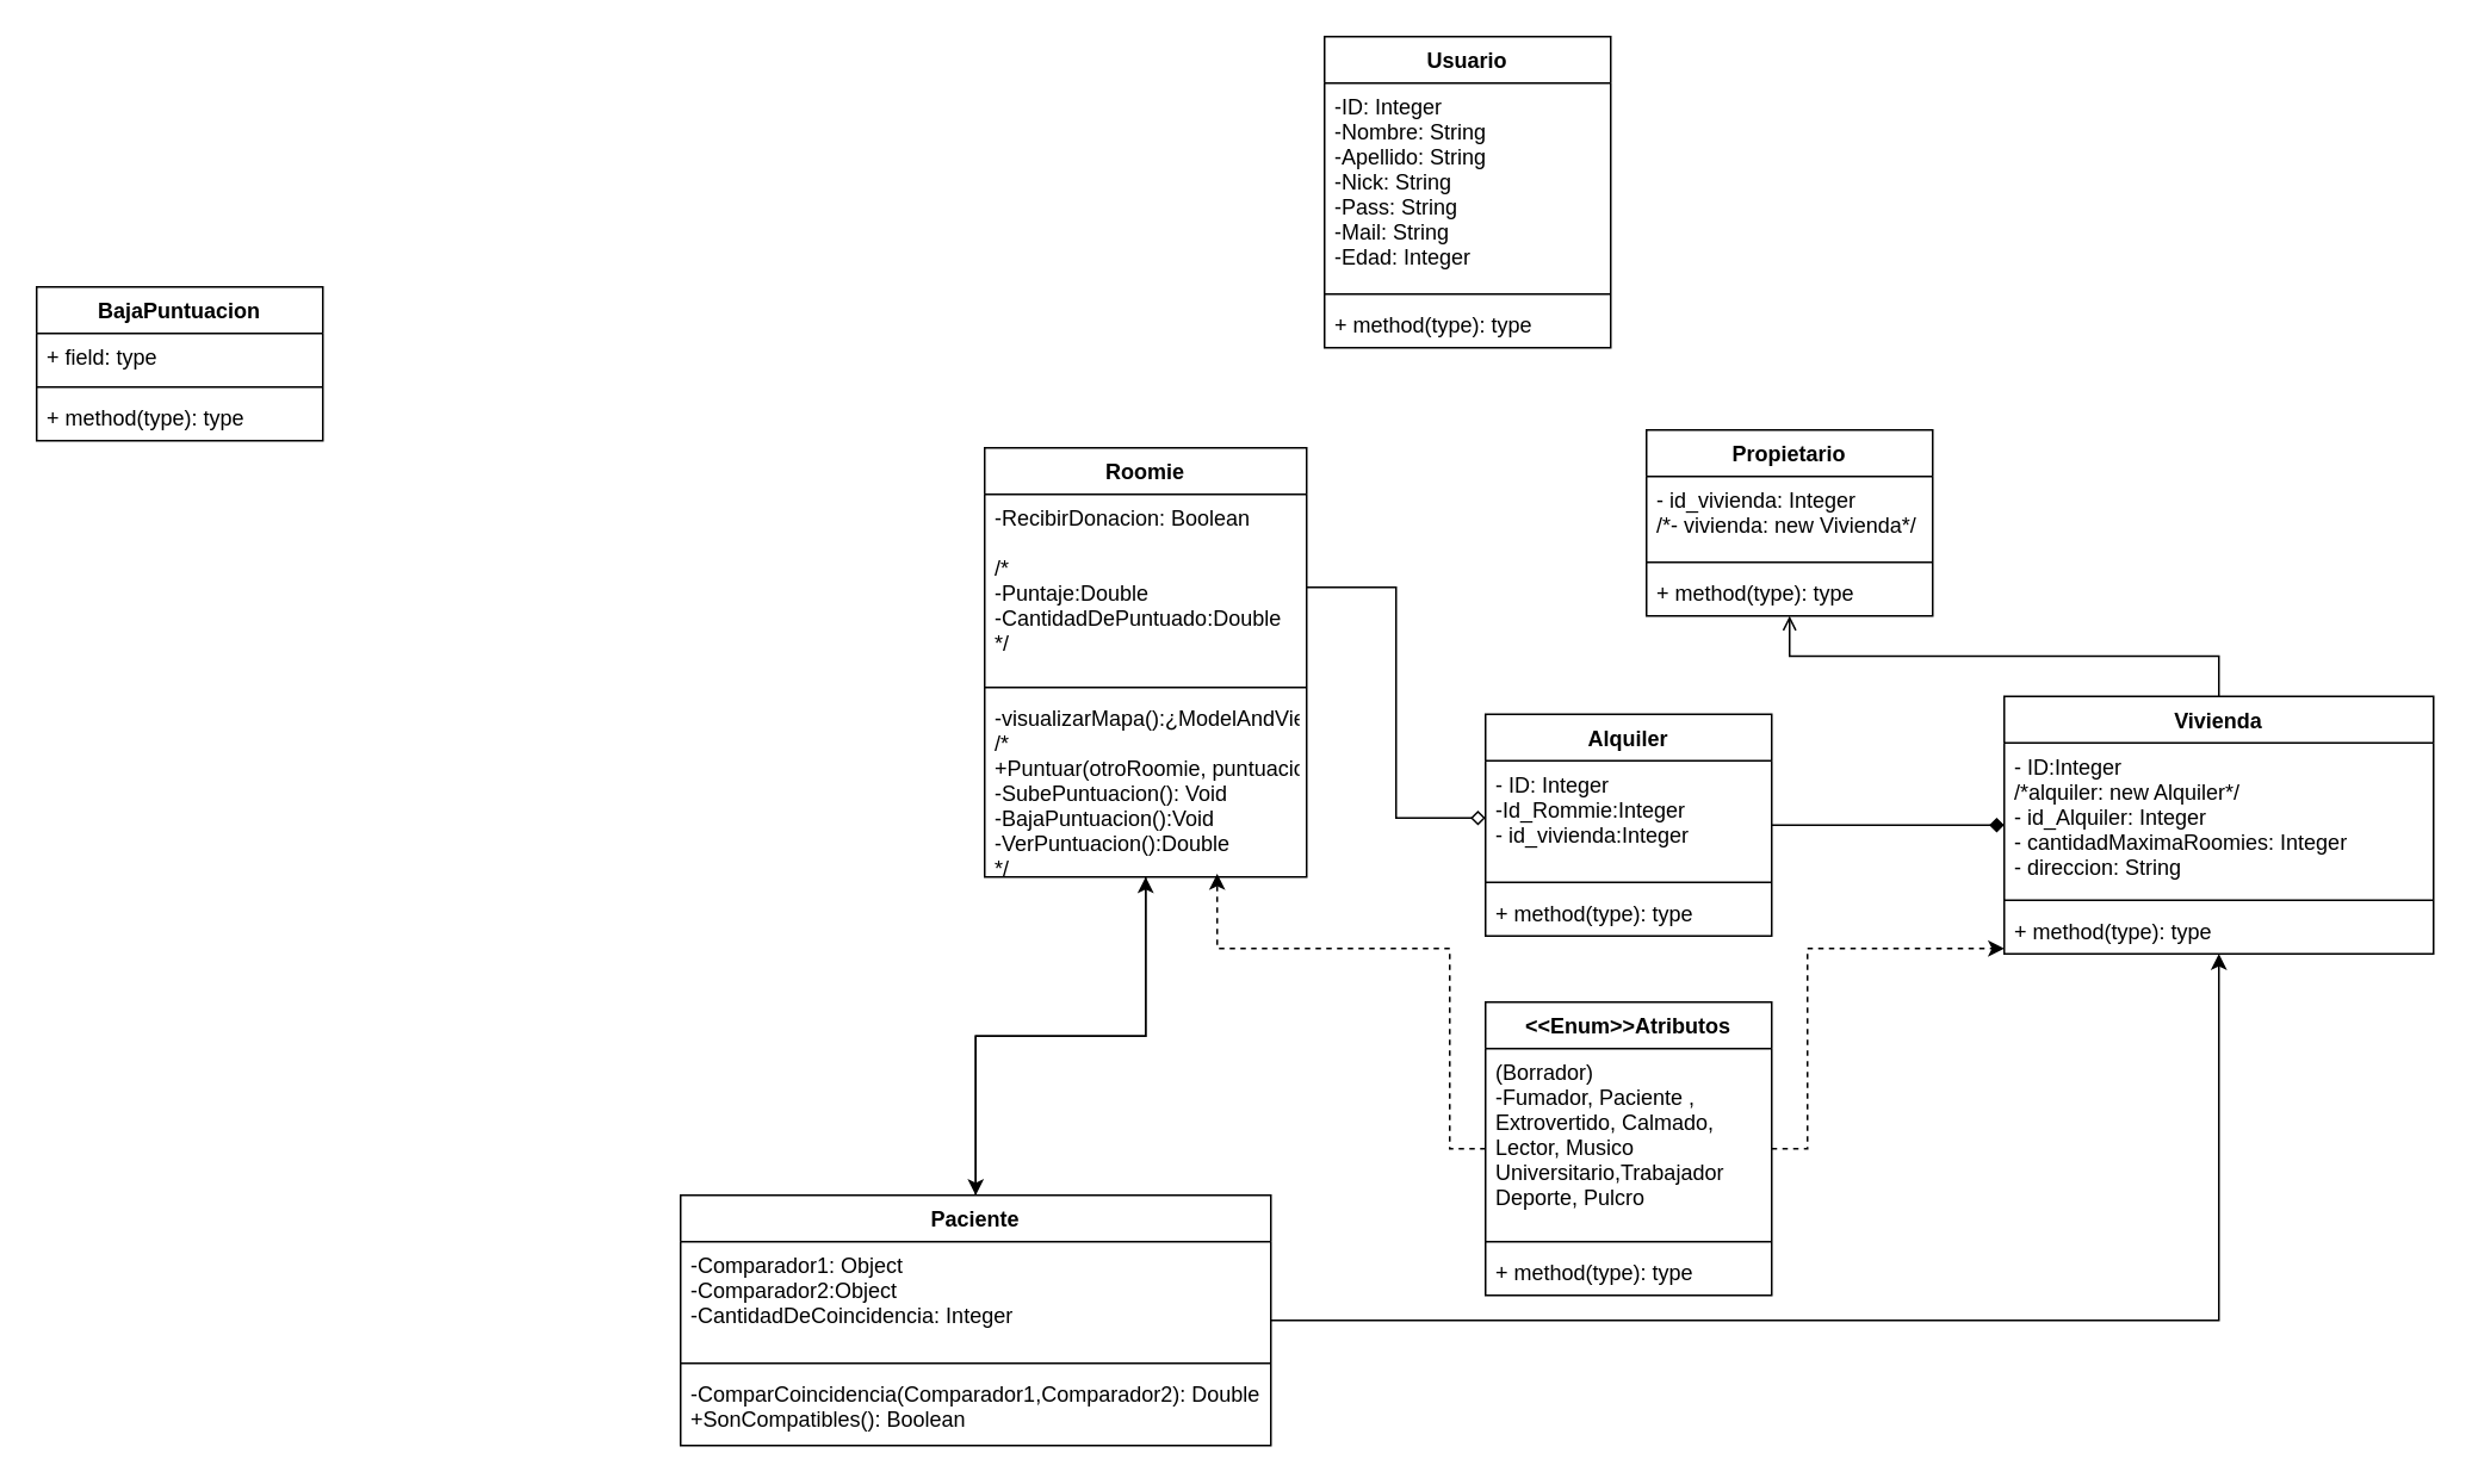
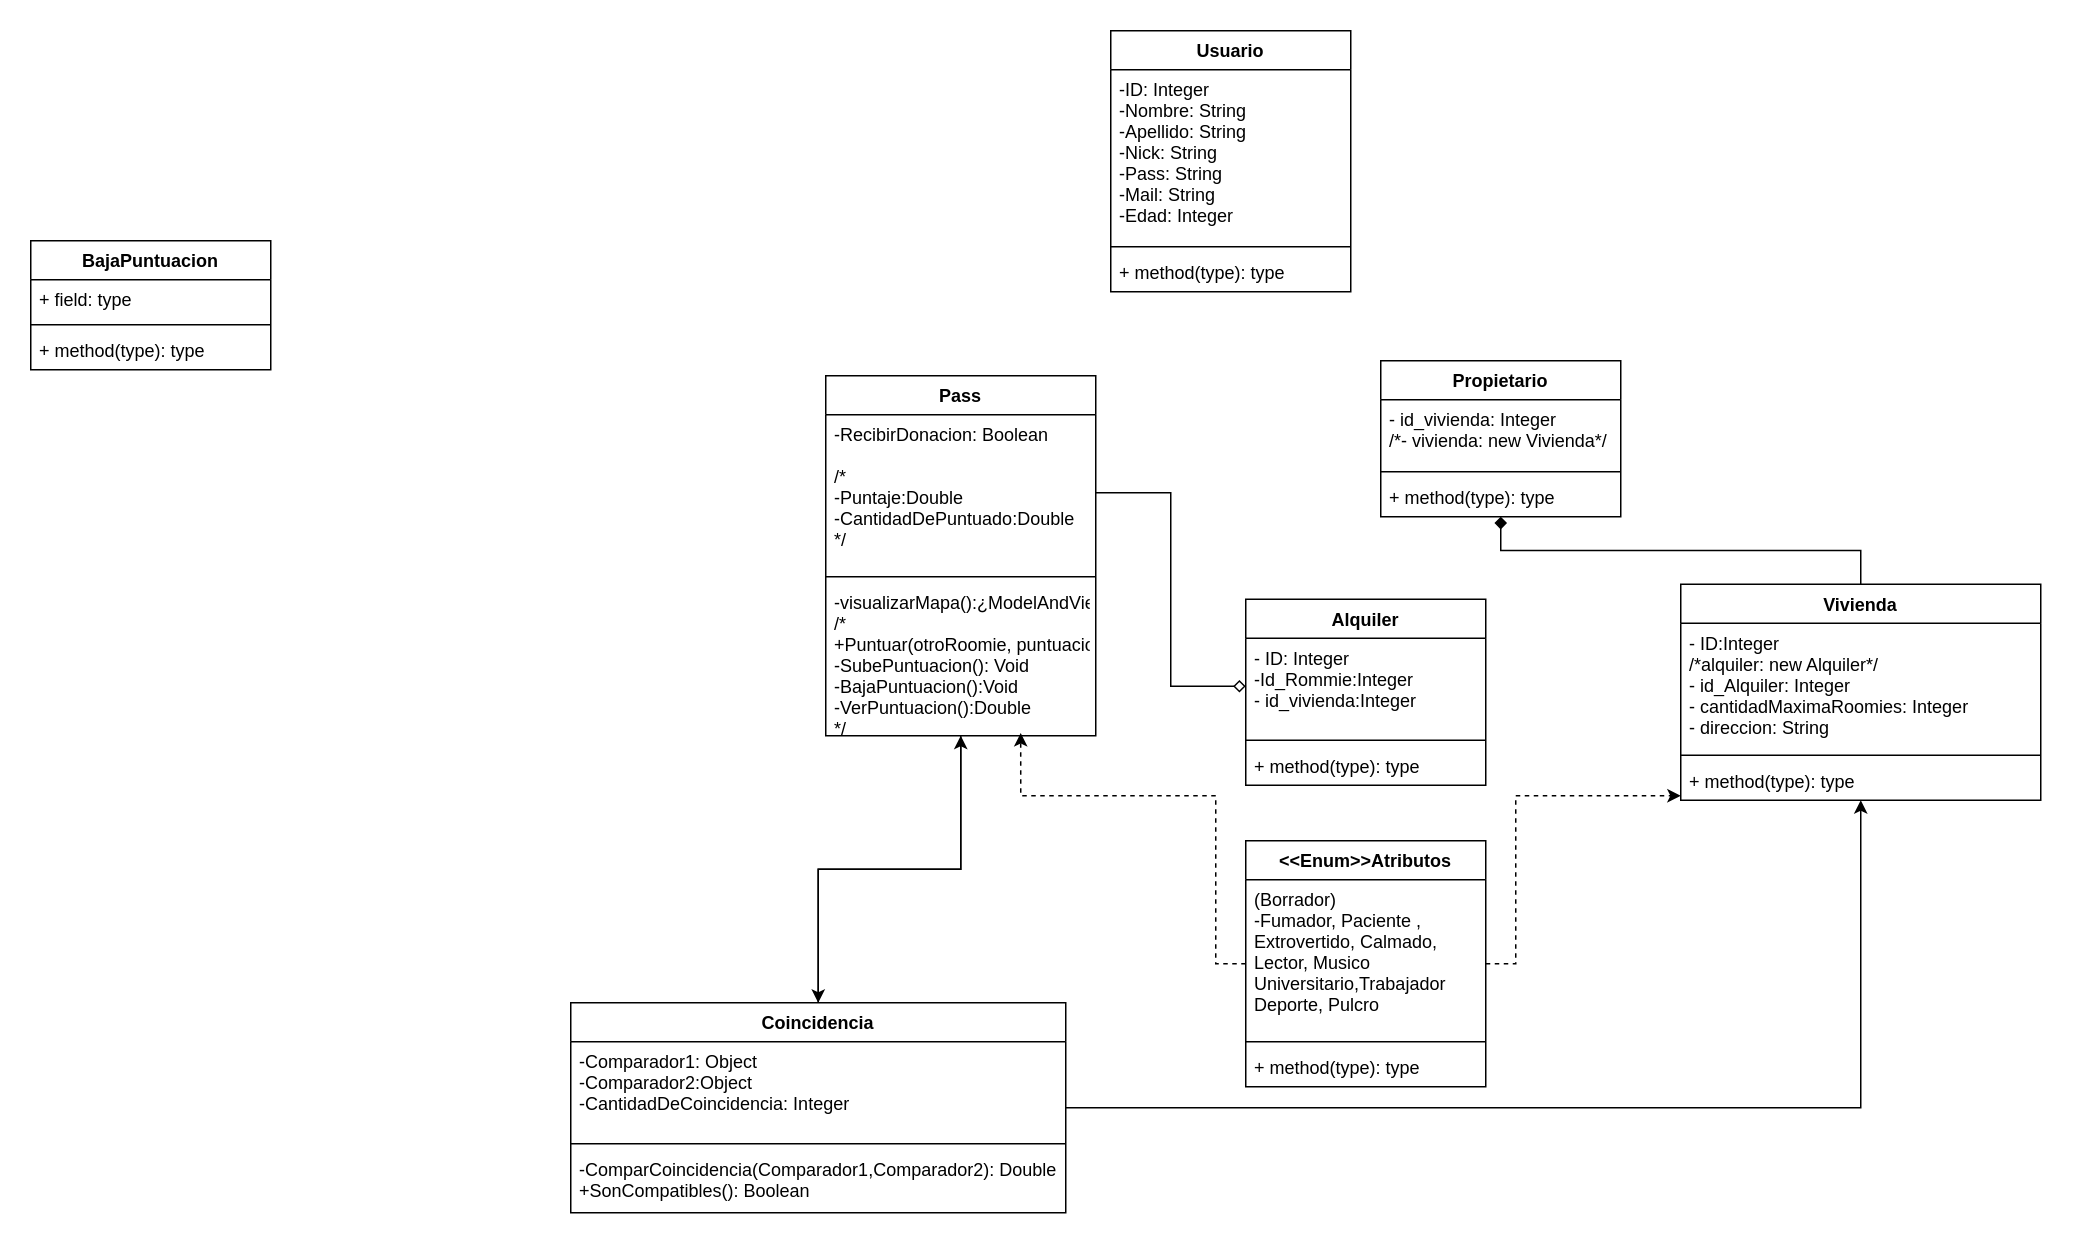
  <mxCell id="0" />
  <mxCell id="1" parent="0" />
  <mxCell id="2" value="Usuario" style="swimlane;fontStyle=1;align=center;verticalAlign=top;childLayout=stackLayout;horizontal=1;startSize=26;horizontalStack=0;resizeParent=1;resizeParentMax=0;resizeLast=0;collapsible=1;marginBottom=0;" parent="1" vertex="1"><mxGeometry x="740" width="160" height="174" as="geometry" y="20"><mxRectangle x="130" y="20" width="80" height="26" as="alternateBounds" /></mxGeometry></mxCell>
  <mxCell id="3" value="-ID: Integer&#10;-Nombre: String&#10;-Apellido: String&#10;-Nick: String&#10;-Pass: String&#10;-Mail: String&#10;-Edad: Integer&#10;" style="text;strokeColor=none;fillColor=none;align=left;verticalAlign=top;spacingLeft=4;spacingRight=4;overflow=hidden;rotatable=0;points=[[0,0.5],[1,0.5]];portConstraint=eastwest;" parent="2" vertex="1"><mxGeometry y="26" width="160" height="114" as="geometry" /></mxCell>
  <mxCell id="4" value="" style="line;strokeWidth=1;fillColor=none;align=left;verticalAlign=middle;spacingTop=-1;spacingLeft=3;spacingRight=3;rotatable=0;labelPosition=right;points=[];portConstraint=eastwest;" parent="2" vertex="1"><mxGeometry y="140" width="160" height="8" as="geometry" /></mxCell>
  <mxCell id="5" value="+ method(type): type" style="text;strokeColor=none;fillColor=none;align=left;verticalAlign=top;spacingLeft=4;spacingRight=4;overflow=hidden;rotatable=0;points=[[0,0.5],[1,0.5]];portConstraint=eastwest;" parent="2" vertex="1"><mxGeometry y="148" width="160" height="26" as="geometry" /></mxCell>
- <mxCell id="6" value="Roomie" style="swimlane;fontStyle=1;align=center;verticalAlign=top;childLayout=stackLayout;horizontal=1;startSize=26;horizontalStack=0;resizeParent=1;resizeParentMax=0;resizeLast=0;collapsible=1;marginBottom=0;" parent="1" vertex="1"><mxGeometry x="550" y="250" width="180" height="240" as="geometry"><mxRectangle x="-60" y="280" width="80" height="26" as="alternateBounds" /></mxGeometry></mxCell>
+ <mxCell id="6" value="Pass" style="swimlane;fontStyle=1;align=center;verticalAlign=top;childLayout=stackLayout;horizontal=1;startSize=26;horizontalStack=0;resizeParent=1;resizeParentMax=0;resizeLast=0;collapsible=1;marginBottom=0;" parent="1" vertex="1"><mxGeometry x="550" y="250" width="180" height="240" as="geometry"><mxRectangle x="-60" y="280" width="80" height="26" as="alternateBounds" /></mxGeometry></mxCell>
  <mxCell id="7" value="-RecibirDonacion: Boolean&#10;&#10;/*&#10;-Puntaje:Double&#10;-CantidadDePuntuado:Double&#10;*/" style="text;strokeColor=none;fillColor=none;align=left;verticalAlign=top;spacingLeft=4;spacingRight=4;overflow=hidden;rotatable=0;points=[[0,0.5],[1,0.5]];portConstraint=eastwest;" parent="6" vertex="1"><mxGeometry y="26" width="180" height="104" as="geometry" /></mxCell>
  <mxCell id="8" value="" style="line;strokeWidth=1;fillColor=none;align=left;verticalAlign=middle;spacingTop=-1;spacingLeft=3;spacingRight=3;rotatable=0;labelPosition=right;points=[];portConstraint=eastwest;" parent="6" vertex="1"><mxGeometry y="130" width="180" height="8" as="geometry" /></mxCell>
  <mxCell id="9" value="-visualizarMapa():¿ModelAndView?&#10;/*&#10;+Puntuar(otroRoomie, puntuacion): void&#10;-SubePuntuacion(): Void&#10;-BajaPuntuacion():Void&#10;-VerPuntuacion():Double&#10;*/" style="text;strokeColor=none;fillColor=none;align=left;verticalAlign=top;spacingLeft=4;spacingRight=4;overflow=hidden;rotatable=0;points=[[0,0.5],[1,0.5]];portConstraint=eastwest;" parent="6" vertex="1"><mxGeometry y="138" width="180" height="102" as="geometry" /></mxCell>
  <mxCell id="10" value="Propietario" style="swimlane;fontStyle=1;align=center;verticalAlign=top;childLayout=stackLayout;horizontal=1;startSize=26;horizontalStack=0;resizeParent=1;resizeParentMax=0;resizeLast=0;collapsible=1;marginBottom=0;" parent="1" vertex="1"><mxGeometry x="920" y="240" width="160" height="104" as="geometry" /></mxCell>
  <mxCell id="11" value="- id_vivienda: Integer&#10;/*- vivienda: new Vivienda*/" style="text;strokeColor=none;fillColor=none;align=left;verticalAlign=top;spacingLeft=4;spacingRight=4;overflow=hidden;rotatable=0;points=[[0,0.5],[1,0.5]];portConstraint=eastwest;" parent="10" vertex="1"><mxGeometry y="26" width="160" height="44" as="geometry" /></mxCell>
  <mxCell id="12" value="" style="line;strokeWidth=1;fillColor=none;align=left;verticalAlign=middle;spacingTop=-1;spacingLeft=3;spacingRight=3;rotatable=0;labelPosition=right;points=[];portConstraint=eastwest;" parent="10" vertex="1"><mxGeometry y="70" width="160" height="8" as="geometry" /></mxCell>
  <mxCell id="13" value="+ method(type): type" style="text;strokeColor=none;fillColor=none;align=left;verticalAlign=top;spacingLeft=4;spacingRight=4;overflow=hidden;rotatable=0;points=[[0,0.5],[1,0.5]];portConstraint=eastwest;" parent="10" vertex="1"><mxGeometry y="78" width="160" height="26" as="geometry" /></mxCell>
  <mxCell id="14" value="Alquiler" style="swimlane;fontStyle=1;align=center;verticalAlign=top;childLayout=stackLayout;horizontal=1;startSize=26;horizontalStack=0;resizeParent=1;resizeParentMax=0;resizeLast=0;collapsible=1;marginBottom=0;" parent="1" vertex="1"><mxGeometry x="830" y="399" width="160" height="124" as="geometry" /></mxCell>
  <mxCell id="15" value="- ID: Integer&#10;-Id_Rommie:Integer&#10;- id_vivienda:Integer" style="text;strokeColor=none;fillColor=none;align=left;verticalAlign=top;spacingLeft=4;spacingRight=4;overflow=hidden;rotatable=0;points=[[0,0.5],[1,0.5]];portConstraint=eastwest;" parent="14" vertex="1"><mxGeometry y="26" width="160" height="64" as="geometry" /></mxCell>
  <mxCell id="16" value="" style="line;strokeWidth=1;fillColor=none;align=left;verticalAlign=middle;spacingTop=-1;spacingLeft=3;spacingRight=3;rotatable=0;labelPosition=right;points=[];portConstraint=eastwest;" parent="14" vertex="1"><mxGeometry y="90" width="160" height="8" as="geometry" /></mxCell>
  <mxCell id="17" value="+ method(type): type" style="text;strokeColor=none;fillColor=none;align=left;verticalAlign=top;spacingLeft=4;spacingRight=4;overflow=hidden;rotatable=0;points=[[0,0.5],[1,0.5]];portConstraint=eastwest;" parent="14" vertex="1"><mxGeometry y="98" width="160" height="26" as="geometry" /></mxCell>
- <mxCell id="18" style="edgeStyle=orthogonalEdgeStyle;rounded=0;orthogonalLoop=1;jettySize=auto;html=1;exitX=0.5;exitY=0;exitDx=0;exitDy=0;startArrow=none;startFill=0;endArrow=open;endFill=1;" parent="1" source="19" target="10" edge="1"><mxGeometry relative="1" as="geometry" /></mxCell>
+ <mxCell id="18" style="edgeStyle=orthogonalEdgeStyle;rounded=0;orthogonalLoop=1;jettySize=auto;html=1;exitX=0.5;exitY=0;exitDx=0;exitDy=0;startArrow=none;startFill=0;endArrow=diamond;endFill=1;" parent="1" source="19" target="10" edge="1"><mxGeometry relative="1" as="geometry" /></mxCell>
  <mxCell id="19" value="Vivienda" style="swimlane;fontStyle=1;align=center;verticalAlign=top;childLayout=stackLayout;horizontal=1;startSize=26;horizontalStack=0;resizeParent=1;resizeParentMax=0;resizeLast=0;collapsible=1;marginBottom=0;" parent="1" vertex="1"><mxGeometry x="1120" y="389" width="240" height="144" as="geometry" /></mxCell>
  <mxCell id="20" value="- ID:Integer&#10;/*alquiler: new Alquiler*/&#10;- id_Alquiler: Integer&#10;- cantidadMaximaRoomies: Integer&#10;- direccion: String&#10;" style="text;strokeColor=none;fillColor=none;align=left;verticalAlign=top;spacingLeft=4;spacingRight=4;overflow=hidden;rotatable=0;points=[[0,0.5],[1,0.5]];portConstraint=eastwest;" parent="19" vertex="1"><mxGeometry y="26" width="240" height="84" as="geometry" /></mxCell>
  <mxCell id="21" value="" style="line;strokeWidth=1;fillColor=none;align=left;verticalAlign=middle;spacingTop=-1;spacingLeft=3;spacingRight=3;rotatable=0;labelPosition=right;points=[];portConstraint=eastwest;" parent="19" vertex="1"><mxGeometry y="110" width="240" height="8" as="geometry" /></mxCell>
  <mxCell id="22" value="+ method(type): type" style="text;strokeColor=none;fillColor=none;align=left;verticalAlign=top;spacingLeft=4;spacingRight=4;overflow=hidden;rotatable=0;points=[[0,0.5],[1,0.5]];portConstraint=eastwest;" parent="19" vertex="1"><mxGeometry y="118" width="240" height="26" as="geometry" /></mxCell>
- <mxCell id="23" style="edgeStyle=orthogonalEdgeStyle;rounded=0;orthogonalLoop=1;jettySize=auto;html=1;startArrow=none;startFill=0;endArrow=diamond;endFill=1;" parent="1" source="14" target="19" edge="1"><mxGeometry relative="1" as="geometry" /></mxCell>
  <mxCell id="24" style="edgeStyle=orthogonalEdgeStyle;rounded=0;orthogonalLoop=1;jettySize=auto;html=1;exitX=1;exitY=0.5;exitDx=0;exitDy=0;startArrow=none;startFill=0;endArrow=diamond;endFill=0;" parent="1" source="7" target="15" edge="1"><mxGeometry relative="1" as="geometry" /></mxCell>
- <mxCell id="25" value="Paciente" style="swimlane;fontStyle=1;align=center;verticalAlign=top;childLayout=stackLayout;horizontal=1;startSize=26;horizontalStack=0;resizeParent=1;resizeParentMax=0;resizeLast=0;collapsible=1;marginBottom=0;" parent="1" vertex="1"><mxGeometry x="380" y="668" width="330" height="140" as="geometry"><mxRectangle x="-230" y="648" width="110" height="26" as="alternateBounds" /></mxGeometry></mxCell>
+ <mxCell id="25" value="Coincidencia" style="swimlane;fontStyle=1;align=center;verticalAlign=top;childLayout=stackLayout;horizontal=1;startSize=26;horizontalStack=0;resizeParent=1;resizeParentMax=0;resizeLast=0;collapsible=1;marginBottom=0;" parent="1" vertex="1"><mxGeometry x="380" y="668" width="330" height="140" as="geometry"><mxRectangle x="-230" y="648" width="110" height="26" as="alternateBounds" /></mxGeometry></mxCell>
  <mxCell id="26" value="-Comparador1: Object&#10;-Comparador2:Object&#10;-CantidadDeCoincidencia: Integer" style="text;strokeColor=none;fillColor=none;align=left;verticalAlign=top;spacingLeft=4;spacingRight=4;overflow=hidden;rotatable=0;points=[[0,0.5],[1,0.5]];portConstraint=eastwest;" parent="25" vertex="1"><mxGeometry y="26" width="330" height="64" as="geometry" /></mxCell>
  <mxCell id="27" value="" style="line;strokeWidth=1;fillColor=none;align=left;verticalAlign=middle;spacingTop=-1;spacingLeft=3;spacingRight=3;rotatable=0;labelPosition=right;points=[];portConstraint=eastwest;" parent="25" vertex="1"><mxGeometry y="90" width="330" height="8" as="geometry" /></mxCell>
  <mxCell id="28" value="-ComparCoincidencia(Comparador1,Comparador2): Double&#10;+SonCompatibles(): Boolean" style="text;strokeColor=none;fillColor=none;align=left;verticalAlign=top;spacingLeft=4;spacingRight=4;overflow=hidden;rotatable=0;points=[[0,0.5],[1,0.5]];portConstraint=eastwest;" parent="25" vertex="1"><mxGeometry y="98" width="330" height="42" as="geometry" /></mxCell>
  <mxCell id="29" value="&lt;&lt;Enum&gt;&gt;Atributos" style="swimlane;fontStyle=1;align=center;verticalAlign=top;childLayout=stackLayout;horizontal=1;startSize=26;horizontalStack=0;resizeParent=1;resizeParentMax=0;resizeLast=0;collapsible=1;marginBottom=0;" parent="1" vertex="1"><mxGeometry x="830" y="560" width="160" height="164" as="geometry"><mxRectangle x="-413" y="489" width="150" height="26" as="alternateBounds" /></mxGeometry></mxCell>
  <mxCell id="30" value="(Borrador)&#10;-Fumador, Paciente ,&#10;Extrovertido, Calmado, &#10;Lector, Musico&#10;Universitario,Trabajador&#10;Deporte, Pulcro" style="text;strokeColor=none;fillColor=none;align=left;verticalAlign=top;spacingLeft=4;spacingRight=4;overflow=hidden;rotatable=0;points=[[0,0.5],[1,0.5]];portConstraint=eastwest;" parent="29" vertex="1"><mxGeometry y="26" width="160" height="104" as="geometry" /></mxCell>
  <mxCell id="31" value="" style="line;strokeWidth=1;fillColor=none;align=left;verticalAlign=middle;spacingTop=-1;spacingLeft=3;spacingRight=3;rotatable=0;labelPosition=right;points=[];portConstraint=eastwest;" parent="29" vertex="1"><mxGeometry y="130" width="160" height="8" as="geometry" /></mxCell>
  <mxCell id="32" value="+ method(type): type" style="text;strokeColor=none;fillColor=none;align=left;verticalAlign=top;spacingLeft=4;spacingRight=4;overflow=hidden;rotatable=0;points=[[0,0.5],[1,0.5]];portConstraint=eastwest;" parent="29" vertex="1"><mxGeometry y="138" width="160" height="26" as="geometry" /></mxCell>
  <mxCell id="33" value="" style="edgeStyle=orthogonalEdgeStyle;rounded=0;orthogonalLoop=1;jettySize=auto;html=1;dashed=1;entryX=0.722;entryY=0.982;entryDx=0;entryDy=0;entryPerimeter=0;" parent="1" source="29" target="9" edge="1"><mxGeometry relative="1" as="geometry"><Array as="points"><mxPoint x="810" y="642" /><mxPoint x="810" y="530" /><mxPoint x="680" y="530" /></Array></mxGeometry></mxCell>
  <mxCell id="34" value="" style="edgeStyle=orthogonalEdgeStyle;rounded=0;orthogonalLoop=1;jettySize=auto;html=1;" parent="1" source="25" target="6" edge="1"><mxGeometry relative="1" as="geometry"><mxPoint x="650" y="624" as="sourcePoint" /><mxPoint x="650" y="558" as="targetPoint" /></mxGeometry></mxCell>
  <mxCell id="35" value="" style="edgeStyle=orthogonalEdgeStyle;rounded=0;orthogonalLoop=1;jettySize=auto;html=1;" parent="1" source="6" target="25" edge="1"><mxGeometry relative="1" as="geometry"><mxPoint x="423.3" y="437.88" as="sourcePoint" /><mxPoint x="558.74" y="437.93" as="targetPoint" /></mxGeometry></mxCell>
  <mxCell id="36" value="" style="edgeStyle=orthogonalEdgeStyle;rounded=0;orthogonalLoop=1;jettySize=auto;html=1;" parent="1" source="25" target="19" edge="1"><mxGeometry relative="1" as="geometry"><mxPoint x="650" y="558" as="sourcePoint" /><mxPoint x="555" y="678" as="targetPoint" /></mxGeometry></mxCell>
  <mxCell id="37" value="" style="edgeStyle=orthogonalEdgeStyle;rounded=0;orthogonalLoop=1;jettySize=auto;html=1;dashed=1;" parent="1" source="29" target="19" edge="1"><mxGeometry relative="1" as="geometry"><mxPoint x="840" y="652" as="sourcePoint" /><mxPoint x="689.96" y="447.532" as="targetPoint" /><Array as="points"><mxPoint x="1010" y="642" /><mxPoint x="1010" y="530" /><mxPoint x="1220" y="530" /></Array></mxGeometry></mxCell>
  <mxCell id="38" value="BajaPuntuacion" style="swimlane;fontStyle=1;align=center;verticalAlign=top;childLayout=stackLayout;horizontal=1;startSize=26;horizontalStack=0;resizeParent=1;resizeParentMax=0;resizeLast=0;collapsible=1;marginBottom=0;" parent="1" vertex="1"><mxGeometry x="20" y="160" width="160" height="86" as="geometry" /></mxCell>
  <mxCell id="39" value="+ field: type" style="text;strokeColor=none;fillColor=none;align=left;verticalAlign=top;spacingLeft=4;spacingRight=4;overflow=hidden;rotatable=0;points=[[0,0.5],[1,0.5]];portConstraint=eastwest;" parent="38" vertex="1"><mxGeometry y="26" width="160" height="26" as="geometry" /></mxCell>
  <mxCell id="40" value="" style="line;strokeWidth=1;fillColor=none;align=left;verticalAlign=middle;spacingTop=-1;spacingLeft=3;spacingRight=3;rotatable=0;labelPosition=right;points=[];portConstraint=eastwest;" parent="38" vertex="1"><mxGeometry y="52" width="160" height="8" as="geometry" /></mxCell>
  <mxCell id="41" value="+ method(type): type" style="text;strokeColor=none;fillColor=none;align=left;verticalAlign=top;spacingLeft=4;spacingRight=4;overflow=hidden;rotatable=0;points=[[0,0.5],[1,0.5]];portConstraint=eastwest;" parent="38" vertex="1"><mxGeometry y="60" width="160" height="26" as="geometry" /></mxCell>
